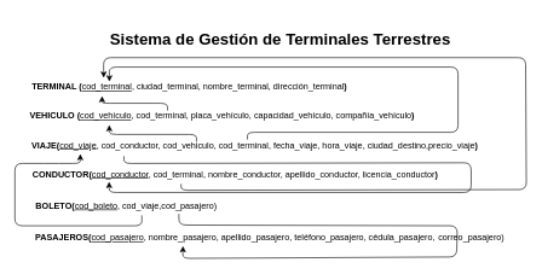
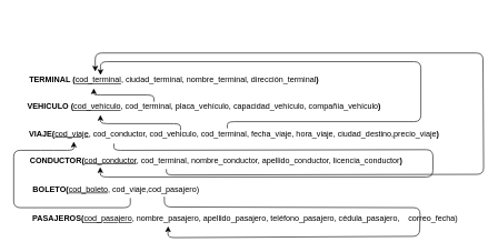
  <mxCell id="0" />
  <mxCell id="1" parent="0" />
  <mxCell id="2" value="&lt;b&gt;TERMINAL (&lt;/b&gt;&lt;u&gt;cod_terminal&lt;/u&gt;, ciudad_terminal, nombre_terminal, dirección_terminal&lt;b&gt;)&lt;/b&gt;" style="text;html=1;align=center;verticalAlign=middle;resizable=0;points=[];autosize=1;strokeColor=none;fillColor=none;" parent="1" vertex="1"><mxGeometry x="30" y="105" width="460" height="30" as="geometry" /></mxCell>
  <mxCell id="3" value="&lt;b&gt;VEHICULO (&lt;/b&gt;&lt;u&gt;cod_vehículo&lt;/u&gt;, cod_terminal, placa_vehículo, capacidad&lt;span style=&quot;color: rgb(0, 0, 0);&quot;&gt;_vehículo, compañ&lt;/span&gt;&lt;span style=&quot;color: rgb(0, 0, 0);&quot;&gt;í&lt;/span&gt;&lt;span style=&quot;color: rgb(0, 0, 0);&quot;&gt;a&lt;/span&gt;&lt;span style=&quot;color: rgb(0, 0, 0);&quot;&gt;_vehículo&lt;/span&gt;&lt;b&gt;)&lt;/b&gt;" style="text;html=1;align=center;verticalAlign=middle;resizable=0;points=[];autosize=1;strokeColor=none;fillColor=none;" parent="1" vertex="1"><mxGeometry x="30" y="145" width="550" height="30" as="geometry" /></mxCell>
  <mxCell id="4" value="&lt;b&gt;VIAJE(&lt;/b&gt;&lt;u&gt;cod_viaje&lt;/u&gt;, cod_conductor, cod_vehiculo, cod_terminal, fecha_viaje, hora_viaje, ciudad_destino,precio_viaje&lt;b&gt;)&lt;/b&gt;" style="text;html=1;align=center;verticalAlign=middle;resizable=0;points=[];autosize=1;strokeColor=none;fillColor=none;" parent="1" vertex="1"><mxGeometry x="30" y="185" width="640" height="30" as="geometry" /></mxCell>
  <mxCell id="5" value="&lt;b&gt;CONDUCTOR(&lt;/b&gt;&lt;u&gt;cod_conductor&lt;/u&gt;, cod_terminal, nombre_conductor, apellido&lt;span style=&quot;color: rgb(0, 0, 0);&quot;&gt;_conductor&lt;/span&gt;, licencia_conductor&lt;b&gt;)&lt;/b&gt;" style="text;html=1;align=center;verticalAlign=middle;resizable=0;points=[];autosize=1;strokeColor=none;fillColor=none;" parent="1" vertex="1"><mxGeometry x="35" y="227" width="576" height="26" as="geometry" /></mxCell>
  <mxCell id="6" value="&lt;b&gt;BOLETO(&lt;/b&gt;&lt;u&gt;cod_boleto&lt;/u&gt;, cod_viaje,cod_pasajero&lt;span style=&quot;text-wrap-mode: wrap;&quot;&gt;)&lt;/span&gt;" style="text;html=1;align=center;verticalAlign=middle;resizable=0;points=[];autosize=1;strokeColor=none;fillColor=none;" parent="1" vertex="1"><mxGeometry x="39" y="271" width="267" height="26" as="geometry" /></mxCell>
- <mxCell id="7" value="&lt;h2&gt;&lt;b&gt;&lt;font style=&quot;font-size: 22px;&quot;&gt;Sistema de Gestión de Terminales Terrestres&lt;/font&gt;&lt;/b&gt;&lt;/h2&gt;" style="text;html=1;align=center;verticalAlign=middle;resizable=0;points=[];autosize=1;strokeColor=none;fillColor=none;" parent="1" vertex="1"><mxGeometry x="140" y="20" width="490" height="70" as="geometry" /></mxCell>
  <mxCell id="8" value="" style="endArrow=classic;html=1;exitX=0.583;exitY=0.982;exitDx=0;exitDy=0;exitPerimeter=0;" parent="1" source="6" edge="1"><mxGeometry width="50" height="50" relative="1" as="geometry"><mxPoint x="170" y="295" as="sourcePoint" /><mxPoint x="110" y="212" as="targetPoint" /><Array as="points"><mxPoint x="195" y="311" /><mxPoint x="20" y="311" /><mxPoint x="20" y="225" /><mxPoint x="70" y="225" /><mxPoint x="110" y="225" /></Array></mxGeometry></mxCell>
  <mxCell id="9" value="" style="endArrow=classic;html=1;exitX=0.219;exitY=0.9;exitDx=0;exitDy=0;exitPerimeter=0;entryX=0.199;entryY=0.898;entryDx=0;entryDy=0;entryPerimeter=0;" parent="1" target="5" edge="1"><mxGeometry width="50" height="50" relative="1" as="geometry"><mxPoint x="170.16" y="215" as="sourcePoint" /><mxPoint x="150" y="255" as="targetPoint" /><Array as="points"><mxPoint x="170" y="225" /><mxPoint x="648" y="224" /><mxPoint x="648" y="265" /><mxPoint x="150" y="265" /></Array></mxGeometry></mxCell>
  <mxCell id="10" value="" style="endArrow=classic;html=1;entryX=0.261;entryY=0.233;entryDx=0;entryDy=0;entryPerimeter=0;" parent="1" target="2" edge="1"><mxGeometry width="50" height="50" relative="1" as="geometry"><mxPoint x="340" y="192" as="sourcePoint" /><mxPoint x="150" y="102" as="targetPoint" /><Array as="points"><mxPoint x="340" y="182" /><mxPoint x="630" y="182" /><mxPoint x="630" y="92" /><mxPoint x="150" y="92" /></Array></mxGeometry></mxCell>
  <mxCell id="11" value="" style="endArrow=classic;html=1;exitX=0.364;exitY=0.233;exitDx=0;exitDy=0;exitPerimeter=0;" parent="1" source="3" edge="1"><mxGeometry width="50" height="50" relative="1" as="geometry"><mxPoint x="200" y="182" as="sourcePoint" /><mxPoint x="140" y="132" as="targetPoint" /><Array as="points"><mxPoint x="230" y="142" /><mxPoint x="140" y="142" /></Array></mxGeometry></mxCell>
  <mxCell id="12" value="" style="endArrow=classic;html=1;entryX=0.218;entryY=0.9;entryDx=0;entryDy=0;entryPerimeter=0;exitX=0.375;exitY=0.233;exitDx=0;exitDy=0;exitPerimeter=0;" parent="1" target="3" edge="1"><mxGeometry width="50" height="50" relative="1" as="geometry"><mxPoint x="270" y="194.99" as="sourcePoint" /><mxPoint x="149.9" y="175" as="targetPoint" /><Array as="points"><mxPoint x="270" y="185" /><mxPoint x="150" y="185" /></Array></mxGeometry></mxCell>
  <mxCell id="13" value="" style="endArrow=classic;html=1;exitX=0.371;exitY=1.008;exitDx=0;exitDy=0;exitPerimeter=0;entryX=0.244;entryY=0.06;entryDx=0;entryDy=0;entryPerimeter=0;" parent="1" source="5" target="2" edge="1"><mxGeometry width="50" height="50" relative="1" as="geometry"><mxPoint x="325" y="198" as="sourcePoint" /><mxPoint x="375" y="148" as="targetPoint" /><Array as="points"><mxPoint x="249" y="262" /><mxPoint x="724" y="261" /><mxPoint x="723" y="79" /><mxPoint x="142" y="79" /></Array></mxGeometry></mxCell>
  <mxCell id="14" value="&lt;b&gt;PASAJEROS(&lt;/b&gt;&lt;u&gt;cod_pasajero&lt;/u&gt;, nombre_pasajero, apellido&lt;span style=&quot;color: rgb(0, 0, 0);&quot;&gt;_pasajero,&amp;nbsp;&lt;/span&gt;&lt;span style=&quot;color: rgb(0, 0, 0); text-wrap-mode: wrap;&quot;&gt;teléfono_pasajero,&amp;nbsp;&lt;/span&gt;&lt;span style=&quot;color: rgb(0, 0, 0); text-wrap-mode: wrap;&quot;&gt;cédula_pasajero,&lt;/span&gt;" style="text;html=1;align=center;verticalAlign=middle;resizable=0;points=[];autosize=1;strokeColor=none;fillColor=none;" parent="1" vertex="1"><mxGeometry x="39" y="315" width="568" height="26" as="geometry" /></mxCell>
  <mxCell id="15" value="" style="endArrow=classic;html=1;exitX=0.774;exitY=0.905;exitDx=0;exitDy=0;exitPerimeter=0;entryX=0.374;entryY=0.919;entryDx=0;entryDy=0;entryPerimeter=0;" parent="1" source="6" target="14" edge="1"><mxGeometry width="50" height="50" relative="1" as="geometry"><mxPoint x="396" y="310" as="sourcePoint" /><mxPoint x="446" y="260" as="targetPoint" /><Array as="points"><mxPoint x="246" y="310" /><mxPoint x="629" y="311" /><mxPoint x="628" y="354" /><mxPoint x="251" y="356" /></Array></mxGeometry></mxCell>
- <mxCell id="16" value="correo_pasajero)" style="text;html=1;align=center;verticalAlign=middle;resizable=0;points=[];autosize=1;strokeColor=none;fillColor=none;" vertex="1" parent="1"><mxGeometry x="593" y="313" width="110" height="30" as="geometry" /></mxCell>
+ <mxCell id="16" value="correo_fecha)" style="text;html=1;align=center;verticalAlign=middle;resizable=0;points=[];autosize=1;strokeColor=none;fillColor=none;" vertex="1" parent="1"><mxGeometry x="593" y="313" width="110" height="30" as="geometry" /></mxCell>
